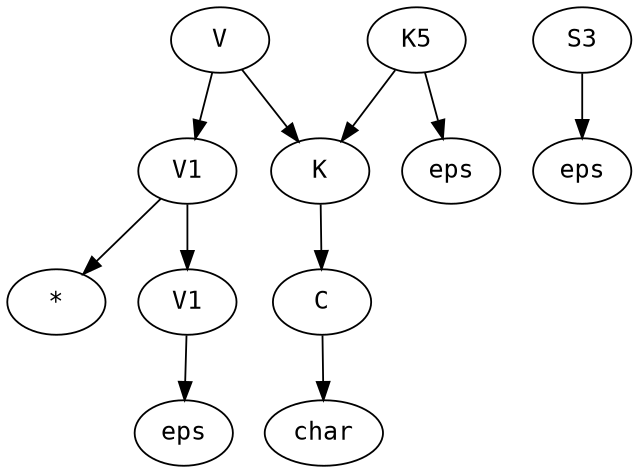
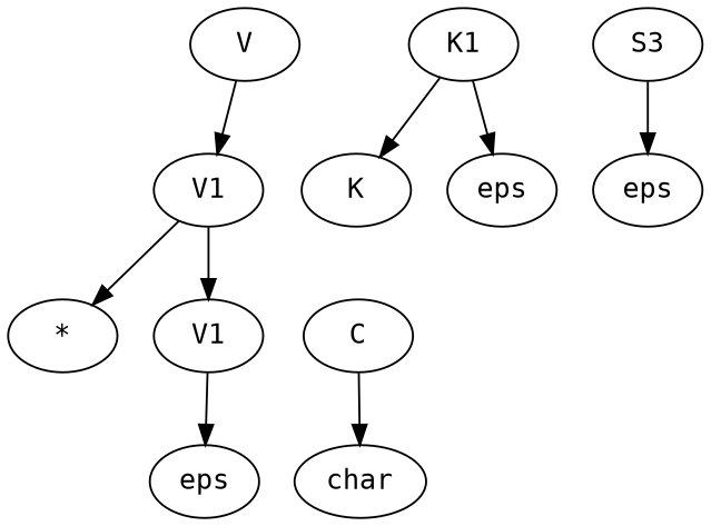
  digraph {
    fontname="DejaVu Sans Mono"
    node [fontname="DejaVu Sans Mono"]
    edge [fontname="DejaVu Sans Mono"]
    n1 [label=V]
    n2 [label=K]
    n3 [label=V1]
    n4 [label=S3]
    n5 [label=eps]
    n6 [label=C]
    n7 [label="*"]
    n8 [label=V1]
    n9 [label=char]
-   n10 [label=K5]
+   n10 [label=K1]
    n11 [label=eps]
    n12 [label=eps]
-   n1 -> n2
    n1 -> n3
-   n2 -> n6
    n3 -> n7
    n3 -> n8
    n4 -> n5
    n6 -> n9
    n8 -> n12
    n10 -> n2
    n10 -> n11
  }
